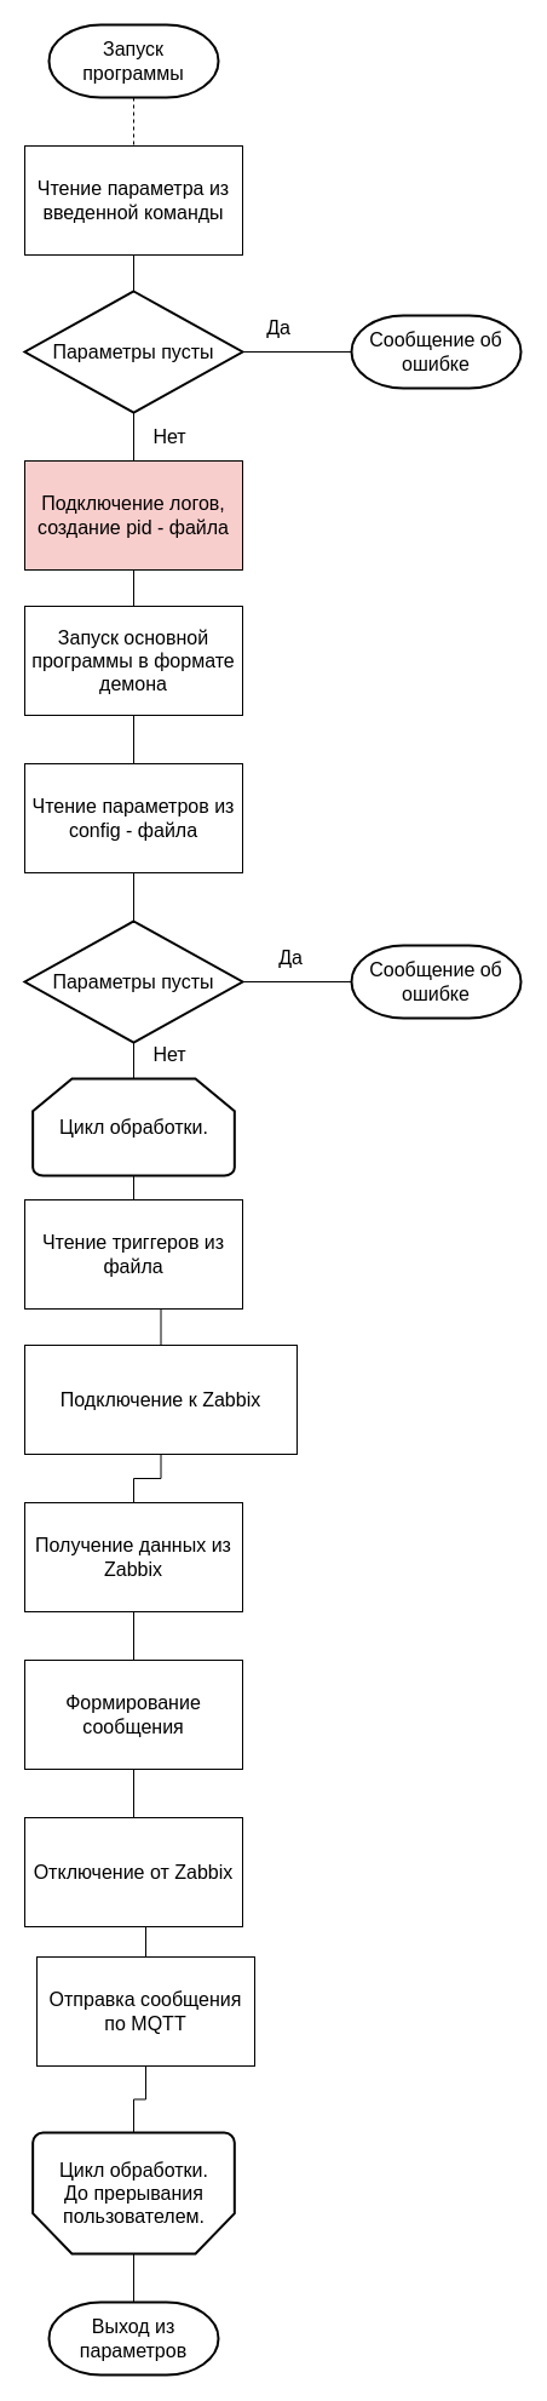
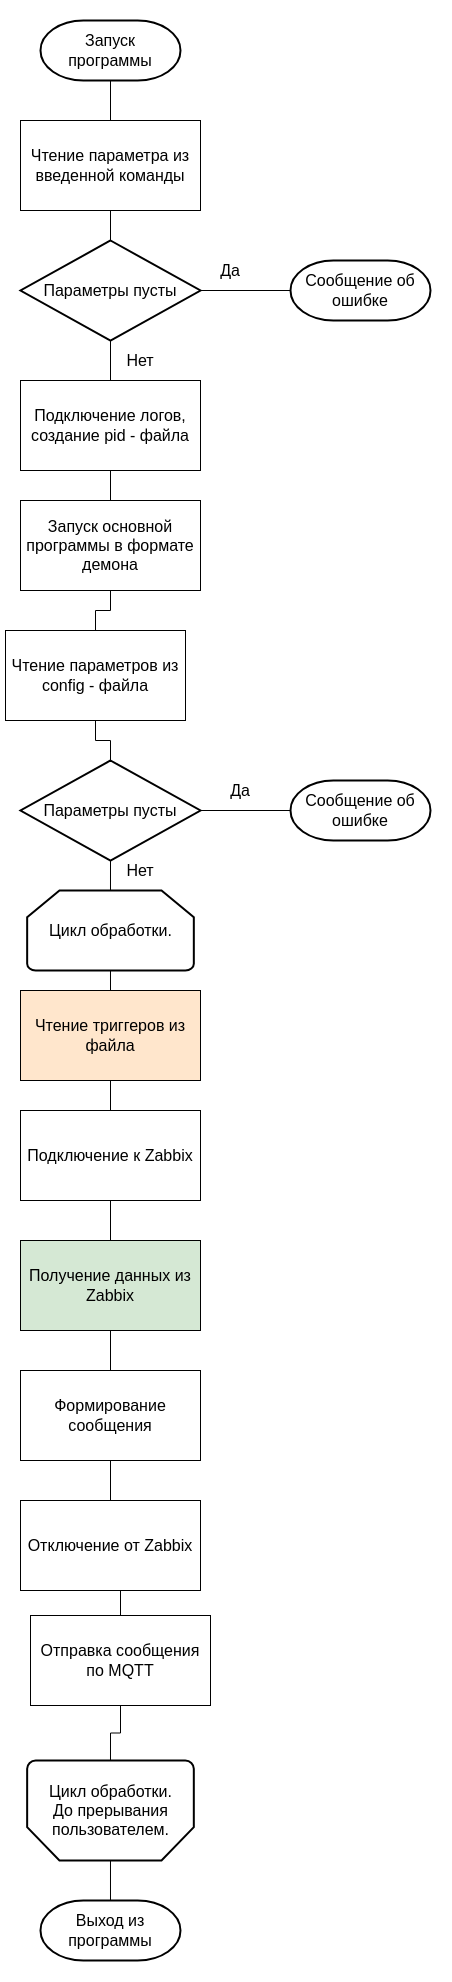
  <mxCell id="0" />
  <mxCell id="1" parent="0" />
- <mxCell id="2" style="edgeStyle=orthogonalEdgeStyle;rounded=0;orthogonalLoop=1;jettySize=auto;html=1;exitX=0.5;exitY=1;exitDx=0;exitDy=0;exitPerimeter=0;entryX=0.5;entryY=0;entryDx=0;entryDy=0;endArrow=none;endFill=0;dashed=1;" edge="1" parent="1" source="3" target="5"><mxGeometry relative="1" as="geometry" /></mxCell>
+ <mxCell id="2" style="edgeStyle=orthogonalEdgeStyle;rounded=0;orthogonalLoop=1;jettySize=auto;html=1;exitX=0.5;exitY=1;exitDx=0;exitDy=0;exitPerimeter=0;entryX=0.5;entryY=0;entryDx=0;entryDy=0;endArrow=none;endFill=0;" edge="1" parent="1" source="3" target="5"><mxGeometry relative="1" as="geometry" /></mxCell>
  <mxCell id="3" value="&lt;font style=&quot;font-size: 16px&quot;&gt;Запуск программы&lt;/font&gt;" style="strokeWidth=2;html=1;shape=mxgraph.flowchart.terminator;whiteSpace=wrap;" vertex="1" parent="1"><mxGeometry x="40" y="20" width="140" height="60" as="geometry" /></mxCell>
  <mxCell id="4" style="edgeStyle=orthogonalEdgeStyle;rounded=0;orthogonalLoop=1;jettySize=auto;html=1;exitX=0.5;exitY=1;exitDx=0;exitDy=0;entryX=0.5;entryY=0;entryDx=0;entryDy=0;entryPerimeter=0;endArrow=none;endFill=0;" edge="1" parent="1" source="5" target="8"><mxGeometry relative="1" as="geometry" /></mxCell>
  <mxCell id="5" value="&lt;font style=&quot;font-size: 16px&quot;&gt;Чтение параметра из введенной команды&lt;/font&gt;" style="rounded=0;whiteSpace=wrap;html=1;" vertex="1" parent="1"><mxGeometry x="20" y="120" width="180" height="90" as="geometry" /></mxCell>
  <mxCell id="6" style="edgeStyle=orthogonalEdgeStyle;rounded=0;orthogonalLoop=1;jettySize=auto;html=1;exitX=1;exitY=0.5;exitDx=0;exitDy=0;exitPerimeter=0;entryX=0;entryY=0.5;entryDx=0;entryDy=0;entryPerimeter=0;endArrow=none;endFill=0;" edge="1" parent="1" source="8" target="16"><mxGeometry relative="1" as="geometry" /></mxCell>
  <mxCell id="7" style="edgeStyle=orthogonalEdgeStyle;rounded=0;orthogonalLoop=1;jettySize=auto;html=1;exitX=0.5;exitY=1;exitDx=0;exitDy=0;exitPerimeter=0;endArrow=none;endFill=0;" edge="1" parent="1" source="8" target="15"><mxGeometry relative="1" as="geometry" /></mxCell>
  <mxCell id="8" value="&lt;font style=&quot;font-size: 16px&quot;&gt;Параметры пусты&lt;/font&gt;" style="strokeWidth=2;html=1;shape=mxgraph.flowchart.decision;whiteSpace=wrap;" vertex="1" parent="1"><mxGeometry x="20" y="240" width="180" height="100" as="geometry" /></mxCell>
  <mxCell id="9" value="&lt;font style=&quot;font-size: 16px&quot;&gt;Да&lt;/font&gt;" style="text;html=1;strokeColor=none;fillColor=none;align=center;verticalAlign=middle;whiteSpace=wrap;rounded=0;" vertex="1" parent="1"><mxGeometry x="210" y="260" width="40" height="20" as="geometry" /></mxCell>
  <mxCell id="10" style="edgeStyle=orthogonalEdgeStyle;rounded=0;orthogonalLoop=1;jettySize=auto;html=1;exitX=0.5;exitY=1;exitDx=0;exitDy=0;entryX=0.5;entryY=0;entryDx=0;entryDy=0;endArrow=none;endFill=0;" edge="1" parent="1" source="11" target="13"><mxGeometry relative="1" as="geometry" /></mxCell>
  <mxCell id="11" value="&lt;span style=&quot;font-size: 16px&quot;&gt;Запуск основной программы в формате демона&lt;/span&gt;" style="rounded=0;whiteSpace=wrap;html=1;" vertex="1" parent="1"><mxGeometry x="20" y="500" width="180" height="90" as="geometry" /></mxCell>
  <mxCell id="12" style="edgeStyle=orthogonalEdgeStyle;rounded=0;orthogonalLoop=1;jettySize=auto;html=1;exitX=0.5;exitY=1;exitDx=0;exitDy=0;endArrow=none;endFill=0;" edge="1" parent="1" source="13" target="20"><mxGeometry relative="1" as="geometry" /></mxCell>
- <mxCell id="13" value="&lt;span style=&quot;font-size: 16px&quot;&gt;Чтение параметров из config - файла&lt;/span&gt;" style="rounded=0;whiteSpace=wrap;html=1;" vertex="1" parent="1"><mxGeometry x="20" y="630" width="180" height="90" as="geometry" /></mxCell>
+ <mxCell id="13" value="&lt;span style=&quot;font-size: 16px&quot;&gt;Чтение параметров из config - файла&lt;/span&gt;" style="rounded=0;whiteSpace=wrap;html=1;" vertex="1" parent="1"><mxGeometry x="5" y="630" width="180" height="90" as="geometry" /></mxCell>
  <mxCell id="14" style="edgeStyle=orthogonalEdgeStyle;rounded=0;orthogonalLoop=1;jettySize=auto;html=1;exitX=0.5;exitY=1;exitDx=0;exitDy=0;entryX=0.5;entryY=0;entryDx=0;entryDy=0;endArrow=none;endFill=0;" edge="1" parent="1" source="15" target="11"><mxGeometry relative="1" as="geometry" /></mxCell>
- <mxCell id="15" value="&lt;span style=&quot;font-size: 16px&quot;&gt;Подключение логов, создание pid - файла&lt;/span&gt;" style="rounded=0;whiteSpace=wrap;html=1;fillColor=#f8cecc;" vertex="1" parent="1"><mxGeometry x="20" y="380" width="180" height="90" as="geometry" /></mxCell>
+ <mxCell id="15" value="&lt;span style=&quot;font-size: 16px&quot;&gt;Подключение логов, создание pid - файла&lt;/span&gt;" style="rounded=0;whiteSpace=wrap;html=1;" vertex="1" parent="1"><mxGeometry x="20" y="380" width="180" height="90" as="geometry" /></mxCell>
  <mxCell id="16" value="&lt;font style=&quot;font-size: 16px&quot;&gt;Сообщение об ошибке&lt;/font&gt;" style="strokeWidth=2;html=1;shape=mxgraph.flowchart.terminator;whiteSpace=wrap;" vertex="1" parent="1"><mxGeometry x="290" y="260" width="140" height="60" as="geometry" /></mxCell>
  <mxCell id="17" value="&lt;font style=&quot;font-size: 16px&quot;&gt;Нет&lt;/font&gt;" style="text;html=1;strokeColor=none;fillColor=none;align=center;verticalAlign=middle;whiteSpace=wrap;rounded=0;" vertex="1" parent="1"><mxGeometry x="120" y="350" width="40" height="20" as="geometry" /></mxCell>
  <mxCell id="18" style="edgeStyle=orthogonalEdgeStyle;rounded=0;orthogonalLoop=1;jettySize=auto;html=1;exitX=1;exitY=0.5;exitDx=0;exitDy=0;exitPerimeter=0;entryX=0;entryY=0.5;entryDx=0;entryDy=0;entryPerimeter=0;endArrow=none;endFill=0;" edge="1" parent="1" source="20" target="21"><mxGeometry relative="1" as="geometry" /></mxCell>
  <mxCell id="19" style="edgeStyle=orthogonalEdgeStyle;rounded=0;orthogonalLoop=1;jettySize=auto;html=1;exitX=0.5;exitY=1;exitDx=0;exitDy=0;exitPerimeter=0;entryX=0.5;entryY=0;entryDx=0;entryDy=0;entryPerimeter=0;endArrow=none;endFill=0;" edge="1" parent="1" source="20" target="39"><mxGeometry relative="1" as="geometry" /></mxCell>
  <mxCell id="20" value="&lt;font style=&quot;font-size: 16px&quot;&gt;Параметры пусты&lt;/font&gt;" style="strokeWidth=2;html=1;shape=mxgraph.flowchart.decision;whiteSpace=wrap;" vertex="1" parent="1"><mxGeometry x="20" y="760" width="180" height="100" as="geometry" /></mxCell>
  <mxCell id="21" value="&lt;font style=&quot;font-size: 16px&quot;&gt;Сообщение об ошибке&lt;/font&gt;" style="strokeWidth=2;html=1;shape=mxgraph.flowchart.terminator;whiteSpace=wrap;" vertex="1" parent="1"><mxGeometry x="290" y="780" width="140" height="60" as="geometry" /></mxCell>
  <mxCell id="22" value="&lt;font style=&quot;font-size: 16px&quot;&gt;Да&lt;/font&gt;" style="text;html=1;strokeColor=none;fillColor=none;align=center;verticalAlign=middle;whiteSpace=wrap;rounded=0;" vertex="1" parent="1"><mxGeometry x="220" y="780" width="40" height="20" as="geometry" /></mxCell>
  <mxCell id="23" value="&lt;font style=&quot;font-size: 16px&quot;&gt;Нет&lt;/font&gt;" style="text;html=1;strokeColor=none;fillColor=none;align=center;verticalAlign=middle;whiteSpace=wrap;rounded=0;" vertex="1" parent="1"><mxGeometry x="120" y="860" width="40" height="20" as="geometry" /></mxCell>
  <mxCell id="24" style="edgeStyle=orthogonalEdgeStyle;rounded=0;orthogonalLoop=1;jettySize=auto;html=1;exitX=0.5;exitY=1;exitDx=0;exitDy=0;entryX=0.5;entryY=0;entryDx=0;entryDy=0;endArrow=none;endFill=0;" edge="1" parent="1" source="25" target="27"><mxGeometry relative="1" as="geometry" /></mxCell>
- <mxCell id="25" value="&lt;span style=&quot;font-size: 16px&quot;&gt;Чтение триггеров из файла&lt;/span&gt;" style="rounded=0;whiteSpace=wrap;html=1;" vertex="1" parent="1"><mxGeometry x="20" y="990" width="180" height="90" as="geometry" /></mxCell>
+ <mxCell id="25" value="&lt;span style=&quot;font-size: 16px&quot;&gt;Чтение триггеров из файла&lt;/span&gt;" style="rounded=0;whiteSpace=wrap;html=1;fillColor=#ffe6cc;" vertex="1" parent="1"><mxGeometry x="20" y="990" width="180" height="90" as="geometry" /></mxCell>
  <mxCell id="26" style="edgeStyle=orthogonalEdgeStyle;rounded=0;orthogonalLoop=1;jettySize=auto;html=1;exitX=0.5;exitY=1;exitDx=0;exitDy=0;endArrow=none;endFill=0;" edge="1" parent="1" source="27" target="29"><mxGeometry relative="1" as="geometry" /></mxCell>
- <mxCell id="27" value="&lt;span style=&quot;font-size: 16px&quot;&gt;Подключение к Zabbix&lt;/span&gt;" style="rounded=0;whiteSpace=wrap;html=1;" vertex="1" parent="1"><mxGeometry x="20" y="1110" width="225" height="90" as="geometry" /></mxCell>
+ <mxCell id="27" value="&lt;span style=&quot;font-size: 16px&quot;&gt;Подключение к Zabbix&lt;/span&gt;" style="rounded=0;whiteSpace=wrap;html=1;" vertex="1" parent="1"><mxGeometry x="20" y="1110" width="180" height="90" as="geometry" /></mxCell>
  <mxCell id="28" style="edgeStyle=orthogonalEdgeStyle;rounded=0;orthogonalLoop=1;jettySize=auto;html=1;exitX=0.5;exitY=1;exitDx=0;exitDy=0;entryX=0.5;entryY=0;entryDx=0;entryDy=0;endArrow=none;endFill=0;" edge="1" parent="1" source="29" target="31"><mxGeometry relative="1" as="geometry" /></mxCell>
- <mxCell id="29" value="&lt;span style=&quot;font-size: 16px&quot;&gt;Получение данных из Zabbix&lt;/span&gt;" style="rounded=0;whiteSpace=wrap;html=1;" vertex="1" parent="1"><mxGeometry x="20" y="1240" width="180" height="90" as="geometry" /></mxCell>
+ <mxCell id="29" value="&lt;span style=&quot;font-size: 16px&quot;&gt;Получение данных из Zabbix&lt;/span&gt;" style="rounded=0;whiteSpace=wrap;html=1;fillColor=#d5e8d4;" vertex="1" parent="1"><mxGeometry x="20" y="1240" width="180" height="90" as="geometry" /></mxCell>
  <mxCell id="30" style="edgeStyle=orthogonalEdgeStyle;rounded=0;orthogonalLoop=1;jettySize=auto;html=1;exitX=0.5;exitY=1;exitDx=0;exitDy=0;endArrow=none;endFill=0;" edge="1" parent="1" source="31" target="33"><mxGeometry relative="1" as="geometry" /></mxCell>
  <mxCell id="31" value="&lt;span style=&quot;font-size: 16px&quot;&gt;Формирование сообщения&lt;/span&gt;" style="rounded=0;whiteSpace=wrap;html=1;" vertex="1" parent="1"><mxGeometry x="20" y="1370" width="180" height="90" as="geometry" /></mxCell>
  <mxCell id="32" style="edgeStyle=orthogonalEdgeStyle;rounded=0;orthogonalLoop=1;jettySize=auto;html=1;exitX=0.5;exitY=1;exitDx=0;exitDy=0;entryX=0.5;entryY=0;entryDx=0;entryDy=0;endArrow=none;endFill=0;" edge="1" parent="1" source="33" target="35"><mxGeometry relative="1" as="geometry" /></mxCell>
  <mxCell id="33" value="&lt;span style=&quot;font-size: 16px&quot;&gt;Отключение от Zabbix&lt;/span&gt;" style="rounded=0;whiteSpace=wrap;html=1;" vertex="1" parent="1"><mxGeometry x="20" y="1500" width="180" height="90" as="geometry" /></mxCell>
  <mxCell id="34" style="edgeStyle=orthogonalEdgeStyle;rounded=0;orthogonalLoop=1;jettySize=auto;html=1;exitX=0.5;exitY=1;exitDx=0;exitDy=0;entryX=0.5;entryY=1;entryDx=0;entryDy=0;entryPerimeter=0;endArrow=none;endFill=0;" edge="1" parent="1" source="35" target="37"><mxGeometry relative="1" as="geometry" /></mxCell>
  <mxCell id="35" value="&lt;span style=&quot;font-size: 16px&quot;&gt;Отправка сообщения по MQTT&lt;/span&gt;" style="rounded=0;whiteSpace=wrap;html=1;" vertex="1" parent="1"><mxGeometry x="30" y="1615" width="180" height="90" as="geometry" /></mxCell>
  <mxCell id="36" style="edgeStyle=orthogonalEdgeStyle;rounded=0;orthogonalLoop=1;jettySize=auto;html=1;exitX=0.5;exitY=0;exitDx=0;exitDy=0;exitPerimeter=0;entryX=0.5;entryY=0;entryDx=0;entryDy=0;entryPerimeter=0;endArrow=none;endFill=0;" edge="1" parent="1" source="37" target="40"><mxGeometry relative="1" as="geometry" /></mxCell>
  <mxCell id="37" value="&lt;font style=&quot;font-size: 16px&quot;&gt;Цикл обработки.&lt;br&gt;До прерывания пользователем.&lt;br&gt;&lt;/font&gt;" style="strokeWidth=2;html=1;shape=mxgraph.flowchart.loop_limit;whiteSpace=wrap;direction=west;" vertex="1" parent="1"><mxGeometry x="26.66" y="1760" width="166.67" height="100" as="geometry" /></mxCell>
  <mxCell id="38" style="edgeStyle=orthogonalEdgeStyle;rounded=0;orthogonalLoop=1;jettySize=auto;html=1;exitX=0.5;exitY=1;exitDx=0;exitDy=0;exitPerimeter=0;entryX=0.5;entryY=0;entryDx=0;entryDy=0;endArrow=none;endFill=0;" edge="1" parent="1" source="39" target="25"><mxGeometry relative="1" as="geometry" /></mxCell>
  <mxCell id="39" value="&lt;font style=&quot;font-size: 16px&quot;&gt;Цикл обработки.&lt;br&gt;&lt;/font&gt;" style="strokeWidth=2;html=1;shape=mxgraph.flowchart.loop_limit;whiteSpace=wrap;direction=east;" vertex="1" parent="1"><mxGeometry x="26.66" y="890" width="166.67" height="80" as="geometry" /></mxCell>
- <mxCell id="40" value="&lt;font style=&quot;font-size: 16px&quot;&gt;Выход из параметров&lt;/font&gt;" style="strokeWidth=2;html=1;shape=mxgraph.flowchart.terminator;whiteSpace=wrap;" vertex="1" parent="1"><mxGeometry x="39.99" y="1900" width="140" height="60" as="geometry" /></mxCell>
+ <mxCell id="40" value="&lt;font style=&quot;font-size: 16px&quot;&gt;Выход из программы&lt;/font&gt;" style="strokeWidth=2;html=1;shape=mxgraph.flowchart.terminator;whiteSpace=wrap;" vertex="1" parent="1"><mxGeometry x="39.99" y="1900" width="140" height="60" as="geometry" /></mxCell>
